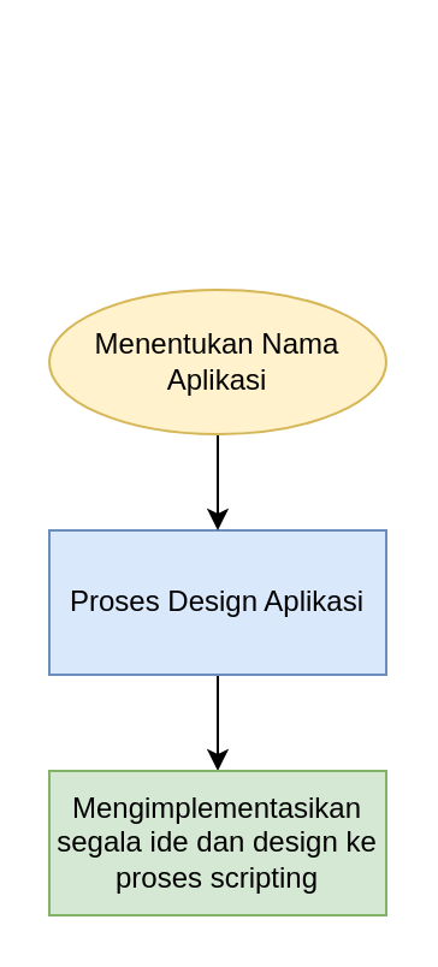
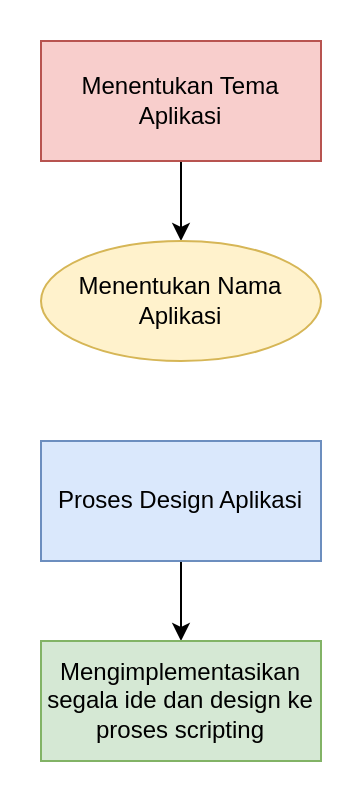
  <mxCell id="0" />
  <mxCell id="1" parent="0" />
  <mxCell id="2" style="edgeStyle=orthogonalEdgeStyle;rounded=0;orthogonalLoop=1;jettySize=auto;html=1;" edge="1" parent="1" source="3" target="6"><mxGeometry relative="1" as="geometry" /></mxCell>
  <mxCell id="3" value="Proses Design Aplikasi" style="rounded=0;whiteSpace=wrap;html=1;fillColor=#dae8fc;strokeColor=#6c8ebf;" vertex="1" parent="1"><mxGeometry x="20" y="220" width="140" height="60" as="geometry" /></mxCell>
+ <mxCell id="4" style="edgeStyle=orthogonalEdgeStyle;rounded=0;orthogonalLoop=1;jettySize=auto;html=1;" edge="1" parent="1" source="5" target="8"><mxGeometry relative="1" as="geometry" /></mxCell>
+ <mxCell id="5" value="Menentukan Tema Aplikasi" style="rounded=0;whiteSpace=wrap;html=1;fillColor=#f8cecc;strokeColor=#b85450;" vertex="1" parent="1"><mxGeometry x="20" y="20" width="140" height="60" as="geometry" /></mxCell>
  <mxCell id="6" value="Mengimplementasikan segala ide dan design ke proses scripting" style="rounded=0;whiteSpace=wrap;html=1;fillColor=#d5e8d4;strokeColor=#82b366;" vertex="1" parent="1"><mxGeometry x="20" y="320" width="140" height="60" as="geometry" /></mxCell>
- <mxCell id="7" style="edgeStyle=orthogonalEdgeStyle;rounded=0;orthogonalLoop=1;jettySize=auto;html=1;entryX=0.5;entryY=0;entryDx=0;entryDy=0;" edge="1" parent="1" source="8" target="3"><mxGeometry relative="1" as="geometry" /></mxCell>
  <mxCell id="8" value="Menentukan Nama Aplikasi" style="ellipse;whiteSpace=wrap;html=1;fillColor=#fff2cc;strokeColor=#d6b656;" vertex="1" parent="1"><mxGeometry x="20" y="120" width="140" height="60" as="geometry" /></mxCell>
